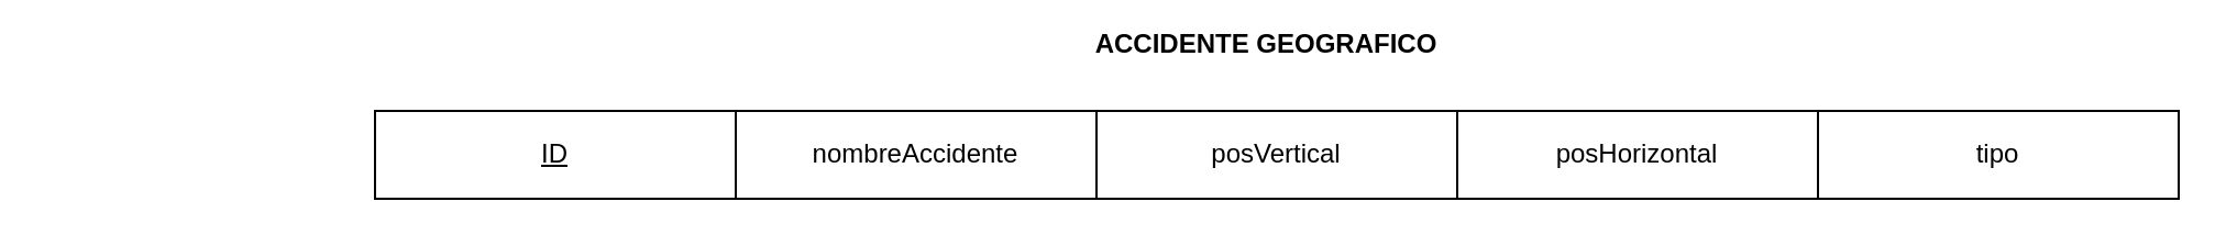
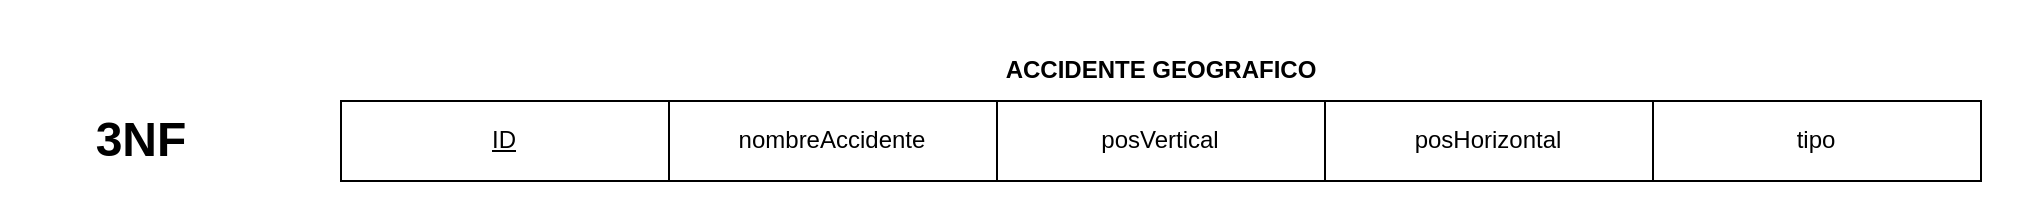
  <mxCell id="0" />
  <mxCell id="1" parent="0" />
  <mxCell id="2" value="" style="shape=table;startSize=0;container=1;collapsible=0;childLayout=tableLayout;" vertex="1" parent="1"><mxGeometry x="170" y="50" width="820" height="40" as="geometry" /></mxCell>
  <mxCell id="3" value="" style="shape=tableRow;horizontal=0;startSize=0;swimlaneHead=0;swimlaneBody=0;strokeColor=inherit;top=0;left=0;bottom=0;right=0;collapsible=0;dropTarget=0;fillColor=none;points=[[0,0.5],[1,0.5]];portConstraint=eastwest;" vertex="1" parent="2"><mxGeometry width="820" height="40" as="geometry" /></mxCell>
  <mxCell id="4" value="&lt;u&gt;ID&lt;/u&gt;" style="shape=partialRectangle;html=1;whiteSpace=wrap;connectable=0;strokeColor=inherit;overflow=hidden;fillColor=none;top=0;left=0;bottom=0;right=0;pointerEvents=1;" vertex="1" parent="3"><mxGeometry width="164" height="40" as="geometry"><mxRectangle width="164" height="40" as="alternateBounds" /></mxGeometry></mxCell>
  <mxCell id="5" value="nombreAccidente" style="shape=partialRectangle;html=1;whiteSpace=wrap;connectable=0;strokeColor=inherit;overflow=hidden;fillColor=none;top=0;left=0;bottom=0;right=0;pointerEvents=1;" vertex="1" parent="3"><mxGeometry x="164" width="164" height="40" as="geometry"><mxRectangle width="164" height="40" as="alternateBounds" /></mxGeometry></mxCell>
  <mxCell id="6" value="posVertical" style="shape=partialRectangle;html=1;whiteSpace=wrap;connectable=0;strokeColor=inherit;overflow=hidden;fillColor=none;top=0;left=0;bottom=0;right=0;pointerEvents=1;" vertex="1" parent="3"><mxGeometry x="328" width="164" height="40" as="geometry"><mxRectangle width="164" height="40" as="alternateBounds" /></mxGeometry></mxCell>
  <mxCell id="7" value="posHorizontal" style="shape=partialRectangle;html=1;whiteSpace=wrap;connectable=0;strokeColor=inherit;overflow=hidden;fillColor=none;top=0;left=0;bottom=0;right=0;pointerEvents=1;" vertex="1" parent="3"><mxGeometry x="492" width="164" height="40" as="geometry"><mxRectangle width="164" height="40" as="alternateBounds" /></mxGeometry></mxCell>
  <mxCell id="8" value="tipo" style="shape=partialRectangle;html=1;whiteSpace=wrap;connectable=0;strokeColor=inherit;overflow=hidden;fillColor=none;top=0;left=0;bottom=0;right=0;pointerEvents=1;" vertex="1" parent="3"><mxGeometry x="656" width="164" height="40" as="geometry"><mxRectangle width="164" height="40" as="alternateBounds" /></mxGeometry></mxCell>
- <mxCell id="9" value="&lt;b&gt;ACCIDENTE GEOGRAFICO&lt;/b&gt;" style="text;html=1;strokeColor=none;fillColor=none;align=center;verticalAlign=middle;whiteSpace=wrap;rounded=0;" vertex="1" parent="1"><mxGeometry x="452.5" y="5" width="245" height="30" as="geometry" /></mxCell>
+ <mxCell id="9" value="&lt;b&gt;ACCIDENTE GEOGRAFICO&lt;/b&gt;" style="text;html=1;strokeColor=none;fillColor=none;align=center;verticalAlign=middle;whiteSpace=wrap;rounded=0;" vertex="1" parent="1"><mxGeometry x="457.5" y="20" width="245" height="30" as="geometry" /></mxCell>
+ <mxCell id="10" value="3NF" style="text;strokeColor=none;fillColor=none;html=1;fontSize=24;fontStyle=1;verticalAlign=middle;align=center;" vertex="1" parent="1"><mxGeometry x="20" y="50" width="100" height="40" as="geometry" /></mxCell>
